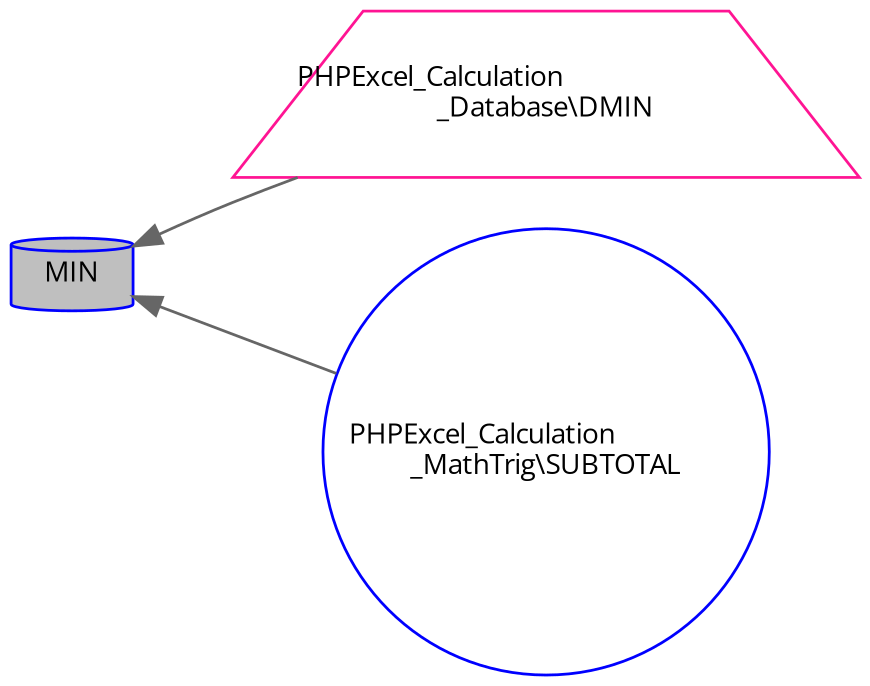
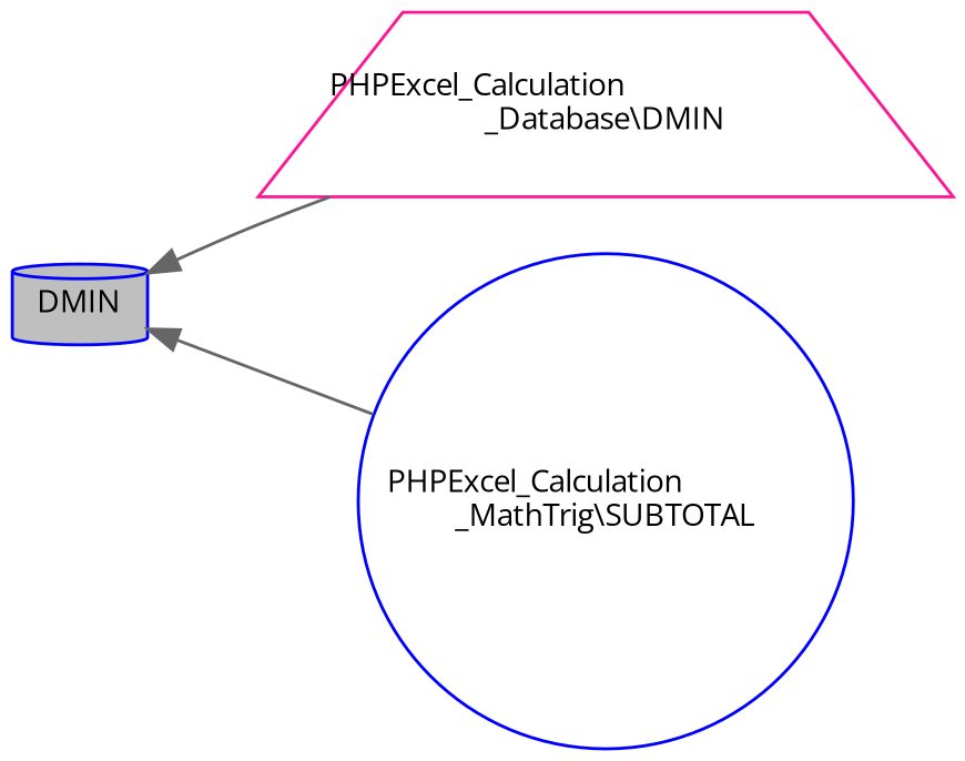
  digraph {
    rankdir=LR
    fontname="Open Sans"
    node [color=blue fillcolor=white fontname="Open Sans" fontsize=10 style=filled]
    edge [color=gray40 dir=back fontname="Open Sans" fontsize=10 labelfontname=Helvetica labelfontsize=10 style=solid]
-   n1 [fillcolor=grey75 fontcolor=black height=0.2 label=MIN shape=cylinder width=0.4]
+   n1 [fillcolor=grey75 fontcolor=black height=0.2 label=DMIN shape=cylinder width=0.4]
    n2 [color=deeppink height=0.2 label="PHPExcel_Calculation\l_Database\\DMIN" shape=trapezium width=0.4]
    n3 [height=0.2 label="PHPExcel_Calculation\l_MathTrig\\SUBTOTAL" shape=circle width=0.4]
    n1 -> n2
    n1 -> n3
  }
